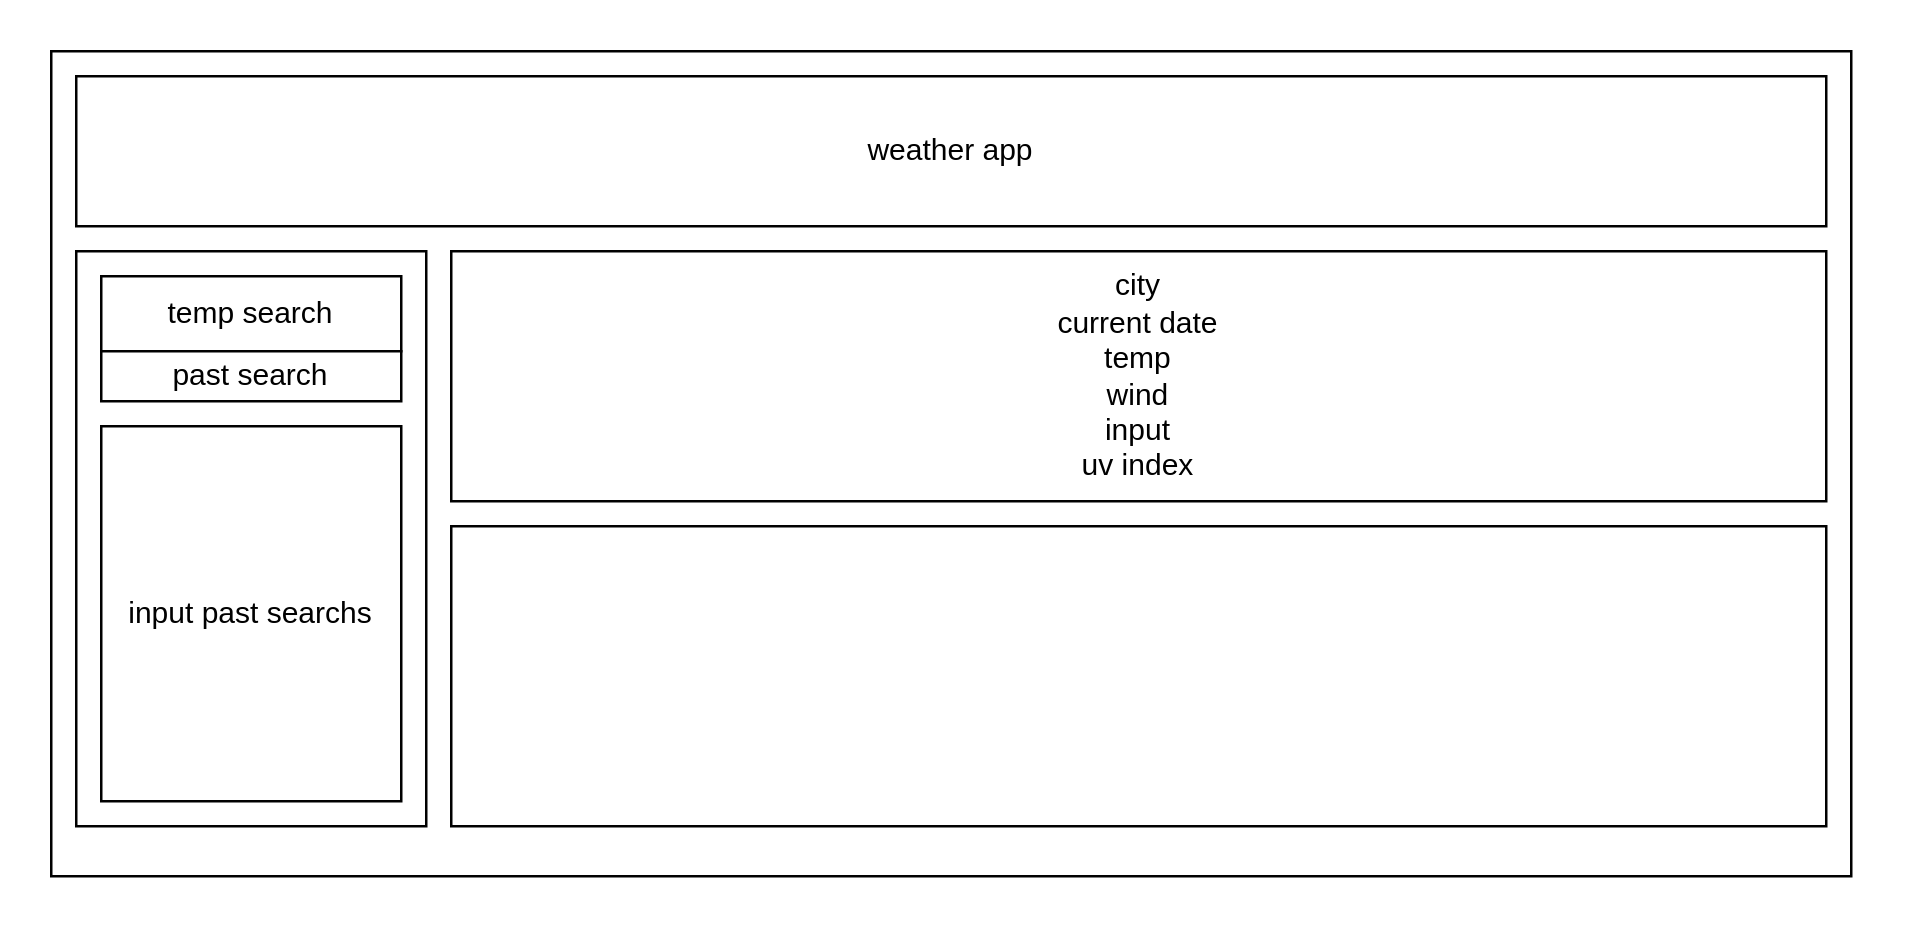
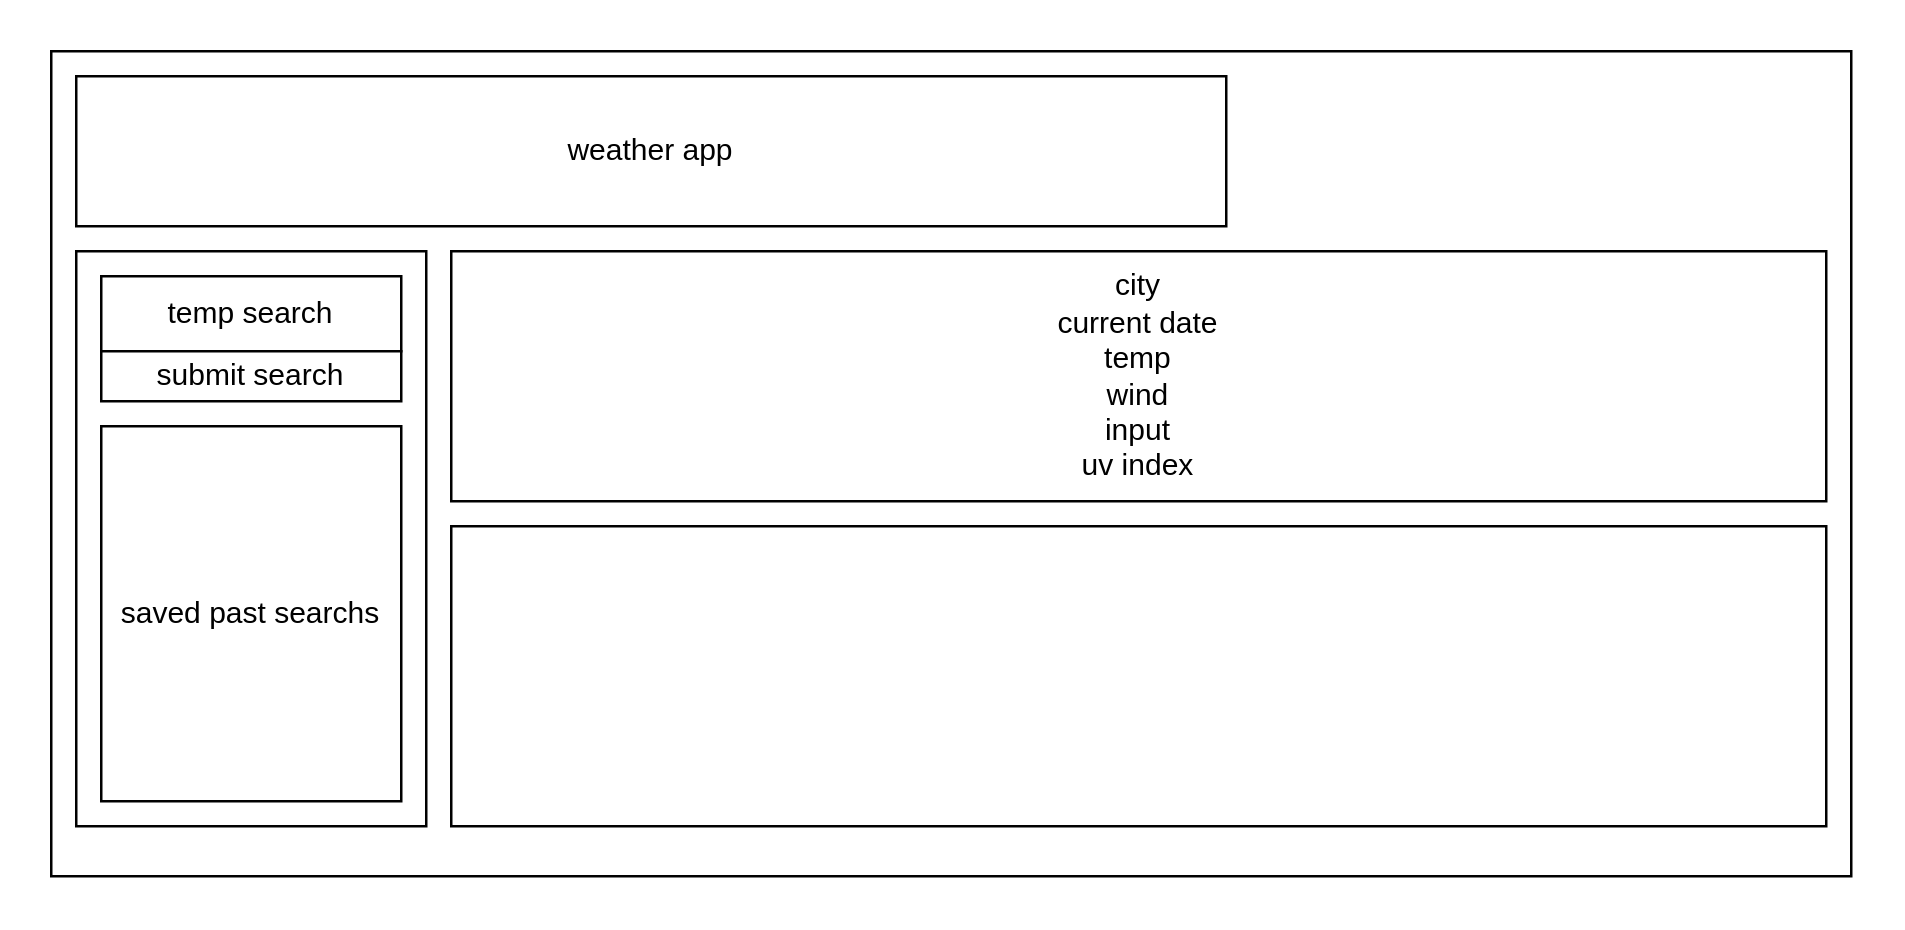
  <mxCell id="0" />
  <mxCell id="1" parent="0" />
  <mxCell id="2" value="" style="rounded=0;whiteSpace=wrap;html=1;" vertex="1" parent="1"><mxGeometry x="20" y="20" width="720" height="330" as="geometry" /></mxCell>
- <mxCell id="3" value="weather app" style="rounded=0;whiteSpace=wrap;html=1;" vertex="1" parent="1"><mxGeometry x="30" y="30" width="700" height="60" as="geometry" /></mxCell>
+ <mxCell id="3" value="weather app" style="rounded=0;whiteSpace=wrap;html=1;" vertex="1" parent="1"><mxGeometry x="30" y="30" width="460" height="60" as="geometry" /></mxCell>
  <mxCell id="4" value="" style="rounded=0;whiteSpace=wrap;html=1;" vertex="1" parent="1"><mxGeometry x="30" y="100" width="140" height="230" as="geometry" /></mxCell>
  <mxCell id="5" value="temp search" style="rounded=0;whiteSpace=wrap;html=1;" vertex="1" parent="1"><mxGeometry x="40" y="110" width="120" height="30" as="geometry" /></mxCell>
- <mxCell id="6" value="past search" style="rounded=0;whiteSpace=wrap;html=1;" vertex="1" parent="1"><mxGeometry x="40" y="140" width="120" height="20" as="geometry" /></mxCell>
- <mxCell id="7" value="input past searchs" style="rounded=0;whiteSpace=wrap;html=1;" vertex="1" parent="1"><mxGeometry x="40" y="170" width="120" height="150" as="geometry" /></mxCell>
+ <mxCell id="6" value="submit search" style="rounded=0;whiteSpace=wrap;html=1;" vertex="1" parent="1"><mxGeometry x="40" y="140" width="120" height="20" as="geometry" /></mxCell>
+ <mxCell id="7" value="saved past searchs" style="rounded=0;whiteSpace=wrap;html=1;" vertex="1" parent="1"><mxGeometry x="40" y="170" width="120" height="150" as="geometry" /></mxCell>
  <mxCell id="8" value="city&lt;br&gt;current date&lt;br&gt;temp&lt;br&gt;wind&lt;br&gt;input&lt;br&gt;uv index" style="rounded=0;whiteSpace=wrap;html=1;" vertex="1" parent="1"><mxGeometry x="180" y="100" width="550" height="100" as="geometry" /></mxCell>
  <mxCell id="9" value="" style="rounded=0;whiteSpace=wrap;html=1;" vertex="1" parent="1"><mxGeometry x="180" y="210" width="550" height="120" as="geometry" /></mxCell>
